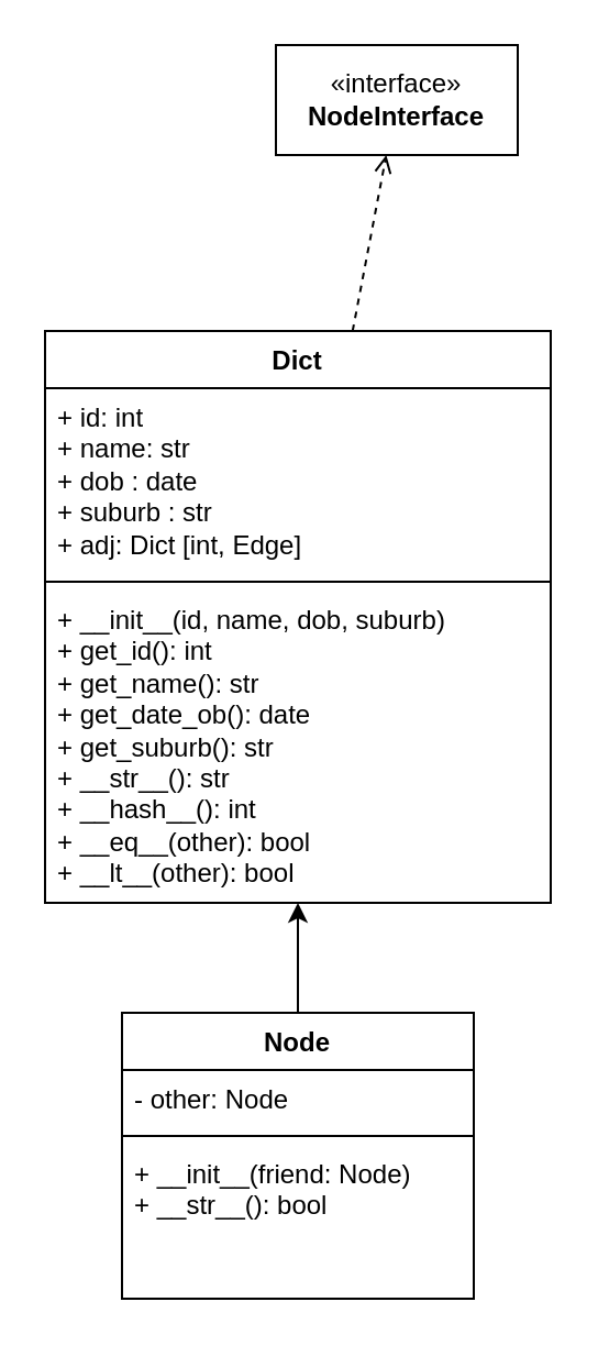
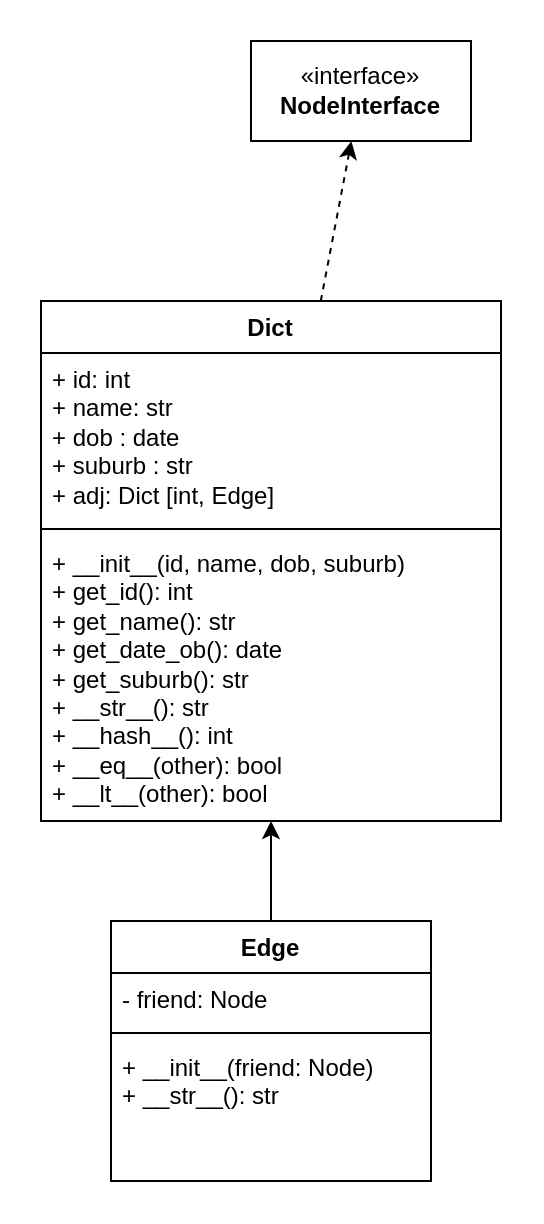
  <mxCell id="0" />
  <mxCell id="1" parent="0" />
- <mxCell id="2" value="" style="edgeStyle=none;html=1;dashed=1;endArrow=open;" parent="1" source="3" target="12" edge="1"><mxGeometry relative="1" as="geometry" /></mxCell>
+ <mxCell id="2" value="" style="edgeStyle=none;html=1;dashed=1;" parent="1" source="3" target="12" edge="1"><mxGeometry relative="1" as="geometry" /></mxCell>
  <mxCell id="3" value="Dict" style="swimlane;fontStyle=1;align=center;verticalAlign=top;childLayout=stackLayout;horizontal=1;startSize=26;horizontalStack=0;resizeParent=1;resizeParentMax=0;resizeLast=0;collapsible=1;marginBottom=0;whiteSpace=wrap;html=1;" parent="1" vertex="1"><mxGeometry x="20" y="150" width="230" height="260" as="geometry" /></mxCell>
  <mxCell id="4" value="+ id: int&lt;div&gt;+ name: str&lt;/div&gt;&lt;div&gt;+ dob : date&lt;/div&gt;&lt;div&gt;+ suburb : str&lt;/div&gt;&lt;div&gt;+ adj: Dict [int, Edge]&lt;/div&gt;" style="text;strokeColor=none;fillColor=none;align=left;verticalAlign=top;spacingLeft=4;spacingRight=4;overflow=hidden;rotatable=0;points=[[0,0.5],[1,0.5]];portConstraint=eastwest;whiteSpace=wrap;html=1;" parent="3" vertex="1"><mxGeometry y="26" width="230" height="84" as="geometry" /></mxCell>
  <mxCell id="5" value="" style="line;strokeWidth=1;fillColor=none;align=left;verticalAlign=middle;spacingTop=-1;spacingLeft=3;spacingRight=3;rotatable=0;labelPosition=right;points=[];portConstraint=eastwest;strokeColor=inherit;" parent="3" vertex="1"><mxGeometry y="110" width="230" height="8" as="geometry" /></mxCell>
  <mxCell id="6" value="+ __init__(id, name, dob, suburb)&lt;div&gt;+ get_id(): int&lt;/div&gt;&lt;div&gt;+&amp;nbsp;&lt;span style=&quot;background-color: transparent;&quot;&gt;get_name(): str&amp;nbsp;&lt;/span&gt;&lt;/div&gt;&lt;div&gt;+ get_date_ob(): date&lt;/div&gt;&lt;div&gt;+ get_suburb(): str&lt;/div&gt;&lt;div&gt;+ __str__(): str&lt;/div&gt;&lt;div&gt;+ __hash__(): int&lt;/div&gt;&lt;div&gt;+ __eq__(other): bool&lt;/div&gt;&lt;div&gt;+ __lt__(other): bool&lt;/div&gt;" style="text;strokeColor=none;fillColor=none;align=left;verticalAlign=top;spacingLeft=4;spacingRight=4;overflow=hidden;rotatable=0;points=[[0,0.5],[1,0.5]];portConstraint=eastwest;whiteSpace=wrap;html=1;" parent="3" vertex="1"><mxGeometry y="118" width="230" height="142" as="geometry" /></mxCell>
  <mxCell id="7" value="" style="edgeStyle=none;html=1;" parent="1" source="8" target="6" edge="1"><mxGeometry relative="1" as="geometry" /></mxCell>
- <mxCell id="8" value="Node" style="swimlane;fontStyle=1;align=center;verticalAlign=top;childLayout=stackLayout;horizontal=1;startSize=26;horizontalStack=0;resizeParent=1;resizeParentMax=0;resizeLast=0;collapsible=1;marginBottom=0;whiteSpace=wrap;html=1;" parent="1" vertex="1"><mxGeometry x="55" y="460" width="160" height="130" as="geometry" /></mxCell>
- <mxCell id="9" value="- other: Node" style="text;strokeColor=none;fillColor=none;align=left;verticalAlign=top;spacingLeft=4;spacingRight=4;overflow=hidden;rotatable=0;points=[[0,0.5],[1,0.5]];portConstraint=eastwest;whiteSpace=wrap;html=1;" parent="8" vertex="1"><mxGeometry y="26" width="160" height="26" as="geometry" /></mxCell>
+ <mxCell id="8" value="Edge" style="swimlane;fontStyle=1;align=center;verticalAlign=top;childLayout=stackLayout;horizontal=1;startSize=26;horizontalStack=0;resizeParent=1;resizeParentMax=0;resizeLast=0;collapsible=1;marginBottom=0;whiteSpace=wrap;html=1;" parent="1" vertex="1"><mxGeometry x="55" y="460" width="160" height="130" as="geometry" /></mxCell>
+ <mxCell id="9" value="- friend: Node" style="text;strokeColor=none;fillColor=none;align=left;verticalAlign=top;spacingLeft=4;spacingRight=4;overflow=hidden;rotatable=0;points=[[0,0.5],[1,0.5]];portConstraint=eastwest;whiteSpace=wrap;html=1;" parent="8" vertex="1"><mxGeometry y="26" width="160" height="26" as="geometry" /></mxCell>
  <mxCell id="10" value="" style="line;strokeWidth=1;fillColor=none;align=left;verticalAlign=middle;spacingTop=-1;spacingLeft=3;spacingRight=3;rotatable=0;labelPosition=right;points=[];portConstraint=eastwest;strokeColor=inherit;" parent="8" vertex="1"><mxGeometry y="52" width="160" height="8" as="geometry" /></mxCell>
- <mxCell id="11" value="&lt;div&gt;&lt;div&gt;+ __init__(friend: Node)&lt;/div&gt;&lt;div&gt;+ __str__(): bool&amp;nbsp;&lt;/div&gt;&lt;/div&gt;" style="text;strokeColor=none;fillColor=none;align=left;verticalAlign=top;spacingLeft=4;spacingRight=4;overflow=hidden;rotatable=0;points=[[0,0.5],[1,0.5]];portConstraint=eastwest;whiteSpace=wrap;html=1;" parent="8" vertex="1"><mxGeometry y="60" width="160" height="70" as="geometry" /></mxCell>
+ <mxCell id="11" value="&lt;div&gt;&lt;div&gt;+ __init__(friend: Node)&lt;/div&gt;&lt;div&gt;+ __str__(): str&amp;nbsp;&lt;/div&gt;&lt;/div&gt;" style="text;strokeColor=none;fillColor=none;align=left;verticalAlign=top;spacingLeft=4;spacingRight=4;overflow=hidden;rotatable=0;points=[[0,0.5],[1,0.5]];portConstraint=eastwest;whiteSpace=wrap;html=1;" parent="8" vertex="1"><mxGeometry y="60" width="160" height="70" as="geometry" /></mxCell>
  <mxCell id="12" value="«interface»&lt;br&gt;&lt;b&gt;NodeInterface&lt;/b&gt;" style="html=1;whiteSpace=wrap;" parent="1" vertex="1"><mxGeometry x="125" y="20" width="110" height="50" as="geometry" /></mxCell>
